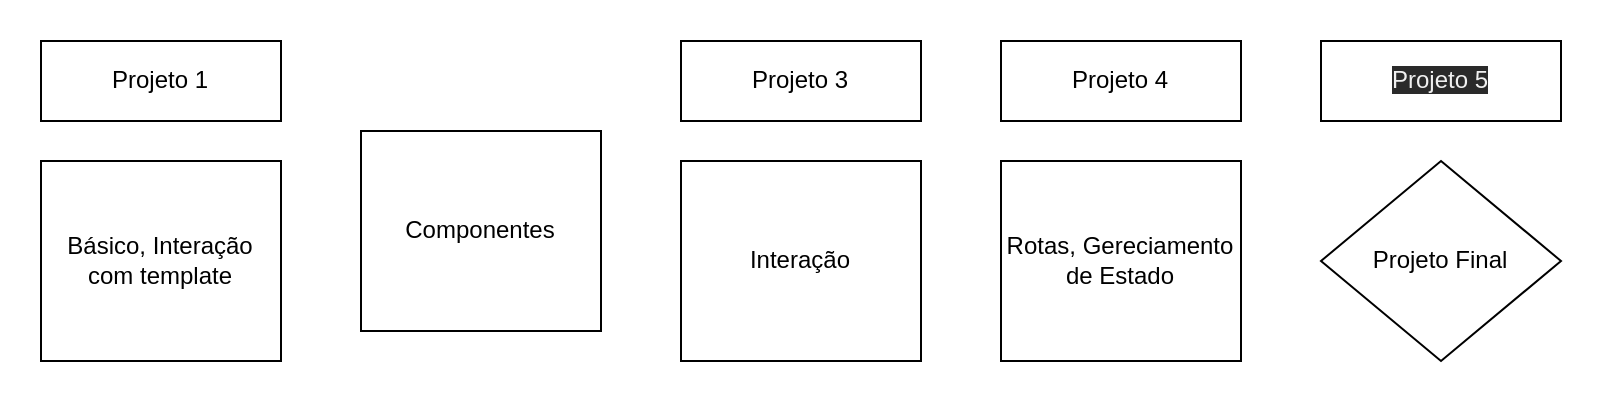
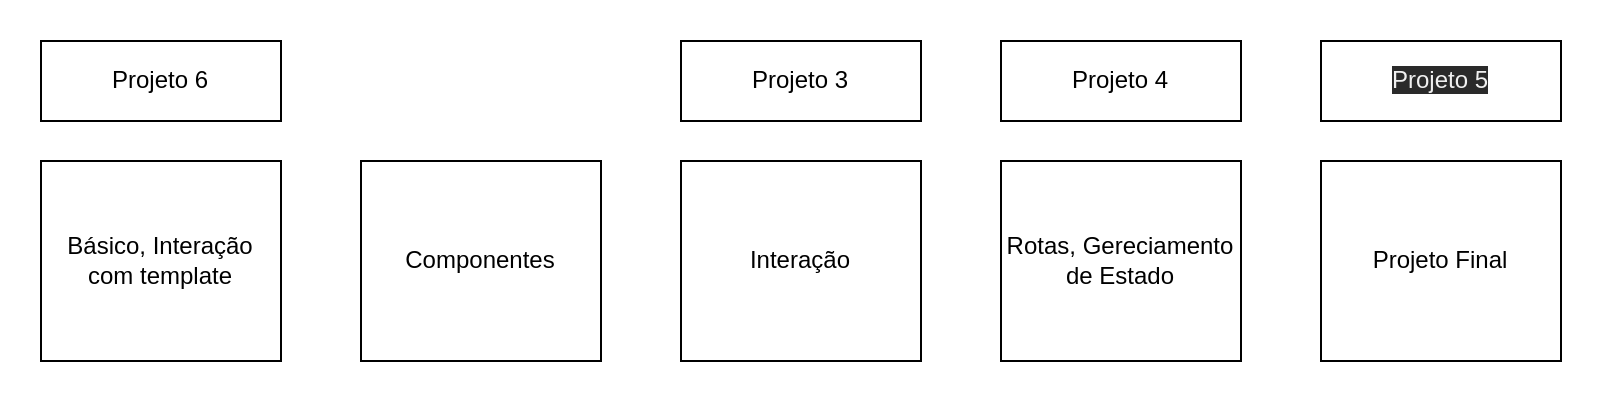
  <mxCell id="0" />
  <mxCell id="1" parent="0" />
- <mxCell id="2" value="Projeto 1" style="rounded=0;whiteSpace=wrap;html=1;" vertex="1" parent="1"><mxGeometry x="20" y="20" width="120" height="40" as="geometry" /></mxCell>
+ <mxCell id="2" value="Projeto 6" style="rounded=0;whiteSpace=wrap;html=1;" vertex="1" parent="1"><mxGeometry x="20" y="20" width="120" height="40" as="geometry" /></mxCell>
  <mxCell id="3" value="&lt;span&gt;Projeto 3&lt;/span&gt;" style="rounded=0;whiteSpace=wrap;html=1;" vertex="1" parent="1"><mxGeometry x="340" y="20" width="120" height="40" as="geometry" /></mxCell>
  <mxCell id="4" value="&lt;span style=&quot;color: rgb(240 , 240 , 240) ; font-family: &amp;#34;helvetica&amp;#34; ; font-size: 12px ; font-style: normal ; font-weight: 400 ; letter-spacing: normal ; text-align: center ; text-indent: 0px ; text-transform: none ; word-spacing: 0px ; background-color: rgb(42 , 42 , 42) ; display: inline ; float: none&quot;&gt;&lt;span style=&quot;font-family: &amp;#34;helvetica&amp;#34;&quot;&gt;Projeto 5&lt;/span&gt;&lt;br&gt;&lt;/span&gt;" style="rounded=0;whiteSpace=wrap;html=1;" vertex="1" parent="1"><mxGeometry x="660" y="20" width="120" height="40" as="geometry" /></mxCell>
  <mxCell id="5" value="&lt;span&gt;Projeto 4&lt;/span&gt;" style="rounded=0;whiteSpace=wrap;html=1;" vertex="1" parent="1"><mxGeometry x="500" y="20" width="120" height="40" as="geometry" /></mxCell>
  <mxCell id="6" value="Básico, Interação com template" style="rounded=0;whiteSpace=wrap;html=1;" vertex="1" parent="1"><mxGeometry x="20" y="80" width="120" height="100" as="geometry" /></mxCell>
- <mxCell id="7" value="Componentes" style="rounded=0;whiteSpace=wrap;html=1;" vertex="1" parent="1"><mxGeometry x="180" y="65" width="120" height="100" as="geometry" /></mxCell>
+ <mxCell id="7" value="Componentes" style="rounded=0;whiteSpace=wrap;html=1;" vertex="1" parent="1"><mxGeometry x="180" y="80" width="120" height="100" as="geometry" /></mxCell>
  <mxCell id="8" value="Interação" style="rounded=0;whiteSpace=wrap;html=1;" vertex="1" parent="1"><mxGeometry x="340" y="80" width="120" height="100" as="geometry" /></mxCell>
  <mxCell id="9" value="Rotas, Gereciamento de Estado" style="rounded=0;whiteSpace=wrap;html=1;" vertex="1" parent="1"><mxGeometry x="500" y="80" width="120" height="100" as="geometry" /></mxCell>
- <mxCell id="10" value="Projeto Final" style="rhombus;whiteSpace=wrap;html=1;" vertex="1" parent="1"><mxGeometry x="660" y="80" width="120" height="100" as="geometry" /></mxCell>
+ <mxCell id="10" value="Projeto Final" style="rounded=0;whiteSpace=wrap;html=1;" vertex="1" parent="1"><mxGeometry x="660" y="80" width="120" height="100" as="geometry" /></mxCell>
